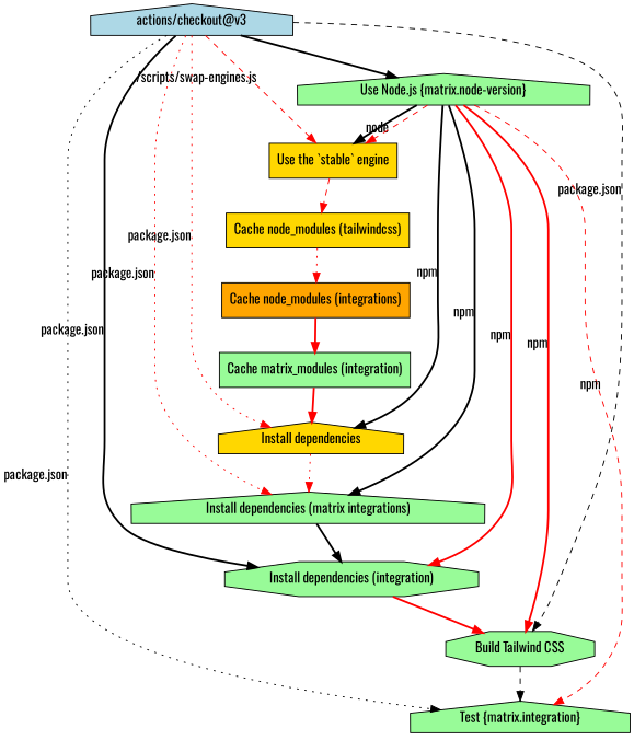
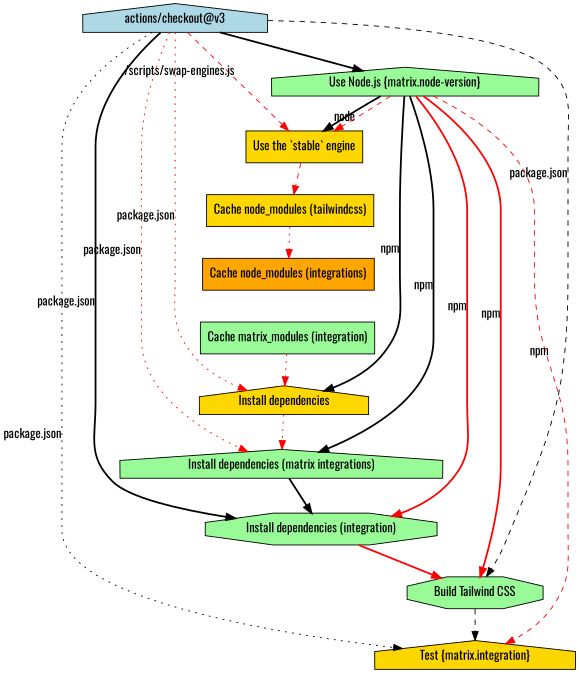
  digraph {
    fontname=Oswald
    node [fillcolor=palegreen fontname=Oswald shape=house style=filled]
    edge [color=red fontname=Oswald style=bold]
    "actions/checkout@v3" [fillcolor=lightblue]
    "Use Node.js {matrix.node-version}"
    "Use the `stable` engine" [fillcolor=gold shape=box]
    "Install dependencies" [fillcolor=gold]
    n5 [label="Install dependencies (matrix integrations)"]
    "Install dependencies (integration)" [shape=octagon]
    "Build Tailwind CSS" [shape=octagon]
-   "Test {matrix.integration}"
+   "Test {matrix.integration}" [fillcolor=gold]
    "Cache node_modules (tailwindcss)" [fillcolor=gold shape=box]
    "Cache node_modules (integrations)" [fillcolor=orange shape=box]
    n11 [label="Cache matrix_modules (integration)" shape=box]
    "actions/checkout@v3" -> "Use Node.js {matrix.node-version}" [color=black]
    "actions/checkout@v3" -> "Use the `stable` engine" [decorate=false style=dashed xlabel="./scripts/swap-engines.js"]
    "actions/checkout@v3" -> "Install dependencies" [decorate=false style=dotted xlabel="package.json"]
    "actions/checkout@v3" -> n5 [decorate=false style=dotted xlabel="package.json"]
    "actions/checkout@v3" -> "Install dependencies (integration)" [color=black decorate=false xlabel="package.json"]
    "actions/checkout@v3" -> "Build Tailwind CSS" [color=black decorate=false style=dashed xlabel="package.json"]
    "actions/checkout@v3" -> "Test {matrix.integration}" [color=black decorate=false style=dotted xlabel="package.json"]
    "Use Node.js {matrix.node-version}" -> "Use the `stable` engine" [color=black xlabel="node"]
    "Use Node.js {matrix.node-version}" -> "Use the `stable` engine" [style=dashed]
    "Use Node.js {matrix.node-version}" -> "Install dependencies" [color=black xlabel=npm]
    "Use Node.js {matrix.node-version}" -> n5 [color=black xlabel=npm]
    "Use Node.js {matrix.node-version}" -> "Install dependencies (integration)" [xlabel=npm]
    "Use Node.js {matrix.node-version}" -> "Build Tailwind CSS" [xlabel=npm]
    "Use Node.js {matrix.node-version}" -> "Test {matrix.integration}" [style=dashed xlabel=npm]
    "Use the `stable` engine" -> "Cache node_modules (tailwindcss)" [style=dashed]
    "Install dependencies" -> n5 [style=dotted]
    n5 -> "Install dependencies (integration)" [color=black]
    "Install dependencies (integration)" -> "Build Tailwind CSS"
    "Build Tailwind CSS" -> "Test {matrix.integration}" [color=black style=dashed]
    "Cache node_modules (tailwindcss)" -> "Cache node_modules (integrations)" [style=dotted]
-   "Cache node_modules (integrations)" -> n11
-   n11 -> "Install dependencies"
+   n11 -> "Install dependencies" [style=dotted]
  }
